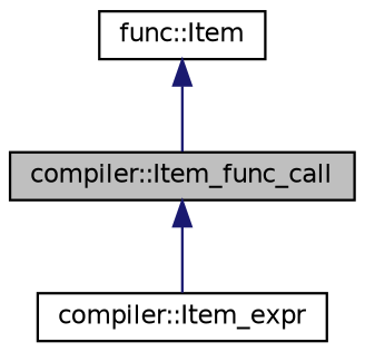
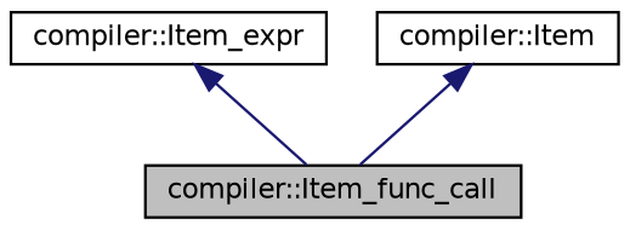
  digraph {
    node [color=black fillcolor=white fontname=Helvetica fontsize=10 shape=record style=filled]
    edge [color=midnightblue dir=back fontname=Helvetica fontsize=10 labelfontname=Helvetica labelfontsize=10 style=solid]
    n1 [fillcolor=grey75 fontcolor=black height=0.2 label="compiler::Item_func_call" width=0.4]
    n2 [height=0.2 label="compiler::Item_expr" width=0.4]
-   n3 [height=0.2 label="func::Item" width=0.4]
-   n1 -> n2
+   n3 [height=0.2 label="compiler::Item" width=0.4]
+   n2 -> n1
    n3 -> n1
  }
